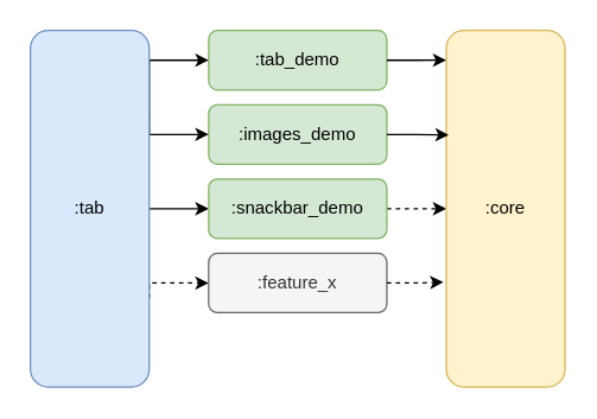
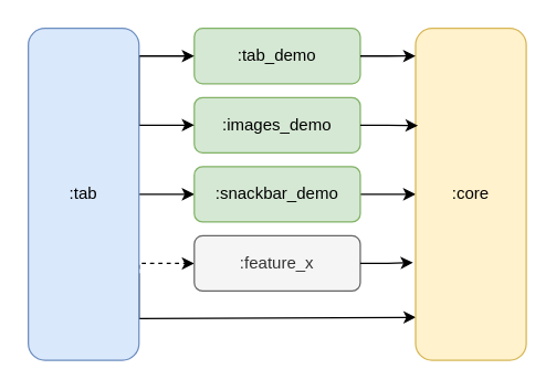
  <mxCell id="0" />
  <mxCell id="1" parent="0" />
  <mxCell id="2" value=":tab_demo" style="rounded=1;whiteSpace=wrap;html=1;fillColor=#d5e8d4;strokeColor=#82b366;" vertex="1" parent="1"><mxGeometry x="140" y="20" width="120" height="40" as="geometry" /></mxCell>
  <mxCell id="3" value=":images_demo" style="rounded=1;whiteSpace=wrap;html=1;fillColor=#d5e8d4;strokeColor=#82b366;" vertex="1" parent="1"><mxGeometry x="140" y="70" width="120" height="40" as="geometry" /></mxCell>
+ <mxCell id="4" style="edgeStyle=orthogonalEdgeStyle;rounded=0;orthogonalLoop=1;jettySize=auto;html=1;exitX=1;exitY=0.75;exitDx=0;exitDy=0;entryX=0.003;entryY=0.871;entryDx=0;entryDy=0;entryPerimeter=0;" edge="1" parent="1" source="9" target="12"><mxGeometry relative="1" as="geometry"><Array as="points"><mxPoint x="100" y="230" /><mxPoint x="300" y="230" /></Array></mxGeometry></mxCell>
  <mxCell id="5" style="edgeStyle=orthogonalEdgeStyle;rounded=0;orthogonalLoop=1;jettySize=auto;html=1;entryX=0;entryY=0.5;entryDx=0;entryDy=0;" edge="1" parent="1" source="9" target="11"><mxGeometry relative="1" as="geometry" /></mxCell>
  <mxCell id="6" style="edgeStyle=orthogonalEdgeStyle;rounded=0;orthogonalLoop=1;jettySize=auto;html=1;exitX=1;exitY=0.25;exitDx=0;exitDy=0;entryX=0;entryY=0.5;entryDx=0;entryDy=0;" edge="1" parent="1" source="9" target="3"><mxGeometry relative="1" as="geometry"><Array as="points"><mxPoint x="100" y="90" /></Array></mxGeometry></mxCell>
  <mxCell id="7" style="edgeStyle=orthogonalEdgeStyle;rounded=0;orthogonalLoop=1;jettySize=auto;html=1;exitX=1;exitY=0.25;exitDx=0;exitDy=0;entryX=0;entryY=0.5;entryDx=0;entryDy=0;" edge="1" parent="1" source="9" target="2"><mxGeometry relative="1" as="geometry"><Array as="points"><mxPoint x="100" y="40" /></Array></mxGeometry></mxCell>
  <mxCell id="8" style="edgeStyle=orthogonalEdgeStyle;rounded=0;orthogonalLoop=1;jettySize=auto;html=1;exitX=1;exitY=0.75;exitDx=0;exitDy=0;entryX=0;entryY=0.5;entryDx=0;entryDy=0;dashed=1;" edge="1" parent="1" source="9" target="15"><mxGeometry relative="1" as="geometry"><Array as="points"><mxPoint x="100" y="190" /></Array></mxGeometry></mxCell>
  <mxCell id="9" value=":tab" style="rounded=1;whiteSpace=wrap;html=1;fillColor=#dae8fc;strokeColor=#6c8ebf;" vertex="1" parent="1"><mxGeometry x="20" y="20" width="80" height="240" as="geometry" /></mxCell>
- <mxCell id="10" style="edgeStyle=orthogonalEdgeStyle;rounded=0;orthogonalLoop=1;jettySize=auto;html=1;entryX=0;entryY=0.5;entryDx=0;entryDy=0;dashed=1;" edge="1" parent="1" source="11" target="12"><mxGeometry relative="1" as="geometry" /></mxCell>
+ <mxCell id="10" style="edgeStyle=orthogonalEdgeStyle;rounded=0;orthogonalLoop=1;jettySize=auto;html=1;entryX=0;entryY=0.5;entryDx=0;entryDy=0;" edge="1" parent="1" source="11" target="12"><mxGeometry relative="1" as="geometry" /></mxCell>
  <mxCell id="11" value=":snackbar_demo" style="rounded=1;whiteSpace=wrap;html=1;fillColor=#d5e8d4;strokeColor=#82b366;" vertex="1" parent="1"><mxGeometry x="140" y="120" width="120" height="40" as="geometry" /></mxCell>
  <mxCell id="12" value=":core" style="rounded=1;whiteSpace=wrap;html=1;fillColor=#fff2cc;strokeColor=#d6b656;" vertex="1" parent="1"><mxGeometry x="300" y="20" width="80" height="240" as="geometry" /></mxCell>
  <mxCell id="13" style="edgeStyle=orthogonalEdgeStyle;rounded=0;orthogonalLoop=1;jettySize=auto;html=1;entryX=0;entryY=0.083;entryDx=0;entryDy=0;entryPerimeter=0;" edge="1" parent="1" source="2" target="12"><mxGeometry relative="1" as="geometry" /></mxCell>
  <mxCell id="14" style="edgeStyle=orthogonalEdgeStyle;rounded=0;orthogonalLoop=1;jettySize=auto;html=1;entryX=0.021;entryY=0.293;entryDx=0;entryDy=0;entryPerimeter=0;" edge="1" parent="1" source="3" target="12"><mxGeometry relative="1" as="geometry" /></mxCell>
  <mxCell id="15" value=":feature_x" style="rounded=1;whiteSpace=wrap;html=1;fillColor=#f5f5f5;strokeColor=#666666;fontColor=#333333;" vertex="1" parent="1"><mxGeometry x="140" y="170" width="120" height="40" as="geometry" /></mxCell>
- <mxCell id="16" style="edgeStyle=orthogonalEdgeStyle;rounded=0;orthogonalLoop=1;jettySize=auto;html=1;entryX=-0.023;entryY=0.706;entryDx=0;entryDy=0;entryPerimeter=0;dashed=1;" edge="1" parent="1" source="15" target="12"><mxGeometry relative="1" as="geometry" /></mxCell>
+ <mxCell id="16" style="edgeStyle=orthogonalEdgeStyle;rounded=0;orthogonalLoop=1;jettySize=auto;html=1;entryX=-0.023;entryY=0.706;entryDx=0;entryDy=0;entryPerimeter=0;dashed=0;" edge="1" parent="1" source="15" target="12"><mxGeometry relative="1" as="geometry" /></mxCell>
